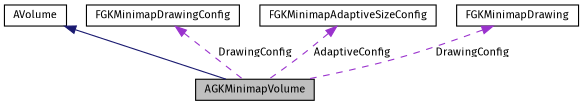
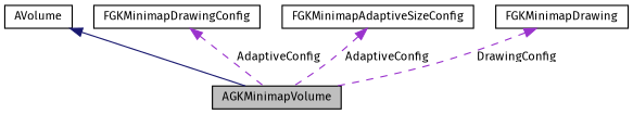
  digraph {
    fontname="Fira Sans"
    rankdir=TB
    node [color=black fillcolor=white fontname="Fira Sans" fontsize=10 shape=record style=filled]
    edge [color=darkorchid3 dir=back fontname="Fira Sans" fontsize=10 labelfontname=Helvetica labelfontsize=10 style=dashed]
    n1 [fillcolor=grey75 fontcolor=black height=0.2 label=AGKMinimapVolume width=0.4]
    n2 [height=0.2 label=AVolume width=0.4]
    n3 [height=0.2 label=FGKMinimapDrawingConfig width=0.4]
    n4 [height=0.2 label=FGKMinimapAdaptiveSizeConfig width=0.4]
    n5 [height=0.2 label=FGKMinimapDrawing width=0.4]
    n2 -> n1 [color=midnightblue style=solid]
-   n3 -> n1 [label=" DrawingConfig"]
+   n3 -> n1 [label=" AdaptiveConfig"]
    n4 -> n1 [label=" AdaptiveConfig"]
    n5 -> n1 [label=" DrawingConfig"]
  }
